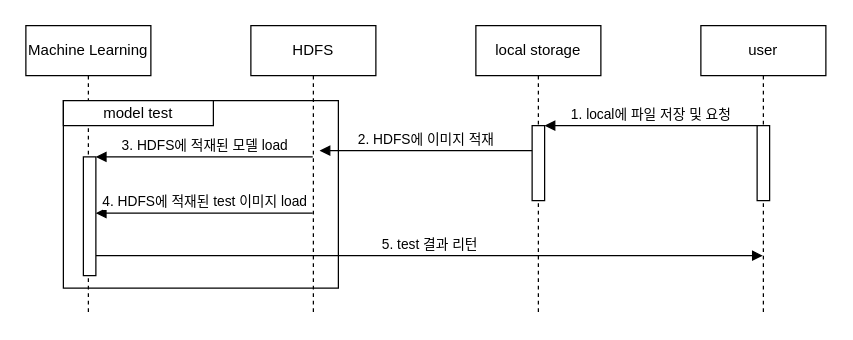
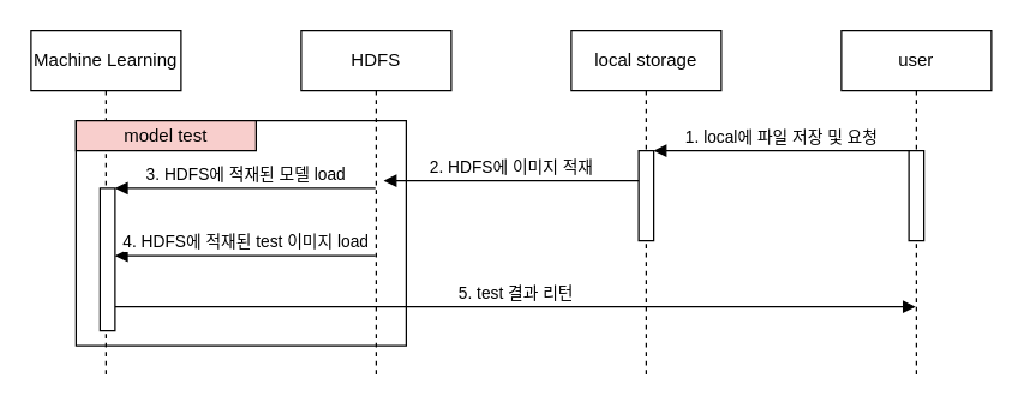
  <mxCell id="0" />
  <mxCell id="1" parent="0" />
  <mxCell id="2" value="" style="rounded=0;whiteSpace=wrap;html=1;" parent="1" vertex="1"><mxGeometry x="50" y="80" width="220" height="150" as="geometry" /></mxCell>
  <mxCell id="3" value="local storage" style="shape=umlLifeline;perimeter=lifelinePerimeter;whiteSpace=wrap;html=1;container=0;dropTarget=0;collapsible=0;recursiveResize=0;outlineConnect=0;portConstraint=eastwest;newEdgeStyle={&quot;edgeStyle&quot;:&quot;elbowEdgeStyle&quot;,&quot;elbow&quot;:&quot;vertical&quot;,&quot;curved&quot;:0,&quot;rounded&quot;:0};" parent="1" vertex="1"><mxGeometry x="380" y="20" width="100" height="230" as="geometry" /></mxCell>
  <mxCell id="4" value="" style="html=1;points=[];perimeter=orthogonalPerimeter;outlineConnect=0;targetShapes=umlLifeline;portConstraint=eastwest;newEdgeStyle={&quot;edgeStyle&quot;:&quot;elbowEdgeStyle&quot;,&quot;elbow&quot;:&quot;vertical&quot;,&quot;curved&quot;:0,&quot;rounded&quot;:0};" parent="3" vertex="1"><mxGeometry x="45" y="80" width="10" height="60" as="geometry" /></mxCell>
  <mxCell id="5" value="Machine Learning" style="shape=umlLifeline;perimeter=lifelinePerimeter;whiteSpace=wrap;html=1;container=0;dropTarget=0;collapsible=0;recursiveResize=0;outlineConnect=0;portConstraint=eastwest;newEdgeStyle={&quot;edgeStyle&quot;:&quot;elbowEdgeStyle&quot;,&quot;elbow&quot;:&quot;vertical&quot;,&quot;curved&quot;:0,&quot;rounded&quot;:0};" parent="1" vertex="1"><mxGeometry x="20" y="20" width="100" height="230" as="geometry" /></mxCell>
  <mxCell id="6" value="user" style="shape=umlLifeline;perimeter=lifelinePerimeter;whiteSpace=wrap;html=1;container=0;dropTarget=0;collapsible=0;recursiveResize=0;outlineConnect=0;portConstraint=eastwest;newEdgeStyle={&quot;edgeStyle&quot;:&quot;elbowEdgeStyle&quot;,&quot;elbow&quot;:&quot;vertical&quot;,&quot;curved&quot;:0,&quot;rounded&quot;:0};" parent="1" vertex="1"><mxGeometry x="560" y="20" width="100" height="230" as="geometry" /></mxCell>
  <mxCell id="7" value="" style="html=1;points=[];perimeter=orthogonalPerimeter;outlineConnect=0;targetShapes=umlLifeline;portConstraint=eastwest;newEdgeStyle={&quot;edgeStyle&quot;:&quot;elbowEdgeStyle&quot;,&quot;elbow&quot;:&quot;vertical&quot;,&quot;curved&quot;:0,&quot;rounded&quot;:0};" parent="6" vertex="1"><mxGeometry x="45" y="80" width="10" height="60" as="geometry" /></mxCell>
  <mxCell id="8" value="1. local에 파일 저장 및 요청" style="html=1;verticalAlign=bottom;endArrow=block;edgeStyle=elbowEdgeStyle;elbow=vertical;curved=0;rounded=0;" parent="1" source="7" target="4" edge="1"><mxGeometry relative="1" as="geometry"><mxPoint x="603" y="100" as="sourcePoint" /><Array as="points"><mxPoint x="528" y="100" /></Array><mxPoint x="438" y="100" as="targetPoint" /></mxGeometry></mxCell>
  <mxCell id="9" value="2. HDFS에 이미지 적재" style="html=1;verticalAlign=bottom;endArrow=block;edgeStyle=elbowEdgeStyle;elbow=vertical;curved=0;rounded=0;" parent="1" source="4" edge="1"><mxGeometry relative="1" as="geometry"><mxPoint x="420" y="120" as="sourcePoint" /><Array as="points"><mxPoint x="343" y="120" /></Array><mxPoint x="255" y="120" as="targetPoint" /></mxGeometry></mxCell>
  <mxCell id="10" value="HDFS" style="shape=umlLifeline;perimeter=lifelinePerimeter;whiteSpace=wrap;html=1;container=0;dropTarget=0;collapsible=0;recursiveResize=0;outlineConnect=0;portConstraint=eastwest;newEdgeStyle={&quot;edgeStyle&quot;:&quot;elbowEdgeStyle&quot;,&quot;elbow&quot;:&quot;vertical&quot;,&quot;curved&quot;:0,&quot;rounded&quot;:0};" parent="1" vertex="1"><mxGeometry x="200" y="20" width="100" height="230" as="geometry" /></mxCell>
  <mxCell id="11" value="3. HDFS에 적재된 모델 load" style="html=1;verticalAlign=bottom;endArrow=block;edgeStyle=elbowEdgeStyle;elbow=vertical;curved=0;rounded=0;" parent="1" edge="1"><mxGeometry relative="1" as="geometry"><mxPoint x="249.5" y="125" as="sourcePoint" /><Array as="points" /><mxPoint x="76" y="125" as="targetPoint" /></mxGeometry></mxCell>
  <mxCell id="12" value="5. test 결과 리턴" style="html=1;verticalAlign=bottom;endArrow=block;edgeStyle=elbowEdgeStyle;elbow=vertical;curved=0;rounded=0;" parent="1" edge="1" target="6"><mxGeometry relative="1" as="geometry"><mxPoint x="76" y="204" as="sourcePoint" /><Array as="points" /><mxPoint x="249.5" y="204" as="targetPoint" /></mxGeometry></mxCell>
- <mxCell id="13" value="model test" style="rounded=0;whiteSpace=wrap;html=1;" parent="1" vertex="1"><mxGeometry x="50" y="80" width="120" height="20" as="geometry" /></mxCell>
+ <mxCell id="13" value="model test" style="rounded=0;whiteSpace=wrap;html=1;fillColor=#f8cecc;" parent="1" vertex="1"><mxGeometry x="50" y="80" width="120" height="20" as="geometry" /></mxCell>
  <mxCell id="14" value="4. HDFS에 적재된 test 이미지 load" style="html=1;verticalAlign=bottom;endArrow=block;edgeStyle=elbowEdgeStyle;elbow=vertical;curved=0;rounded=0;" parent="1" edge="1"><mxGeometry relative="1" as="geometry"><mxPoint x="249.5" y="170" as="sourcePoint" /><Array as="points" /><mxPoint x="76" y="170" as="targetPoint" /></mxGeometry></mxCell>
  <mxCell id="15" value="" style="html=1;points=[];perimeter=orthogonalPerimeter;outlineConnect=0;targetShapes=umlLifeline;portConstraint=eastwest;newEdgeStyle={&quot;edgeStyle&quot;:&quot;elbowEdgeStyle&quot;,&quot;elbow&quot;:&quot;vertical&quot;,&quot;curved&quot;:0,&quot;rounded&quot;:0};" parent="1" vertex="1"><mxGeometry x="66" y="125" width="10" height="95" as="geometry" /></mxCell>
